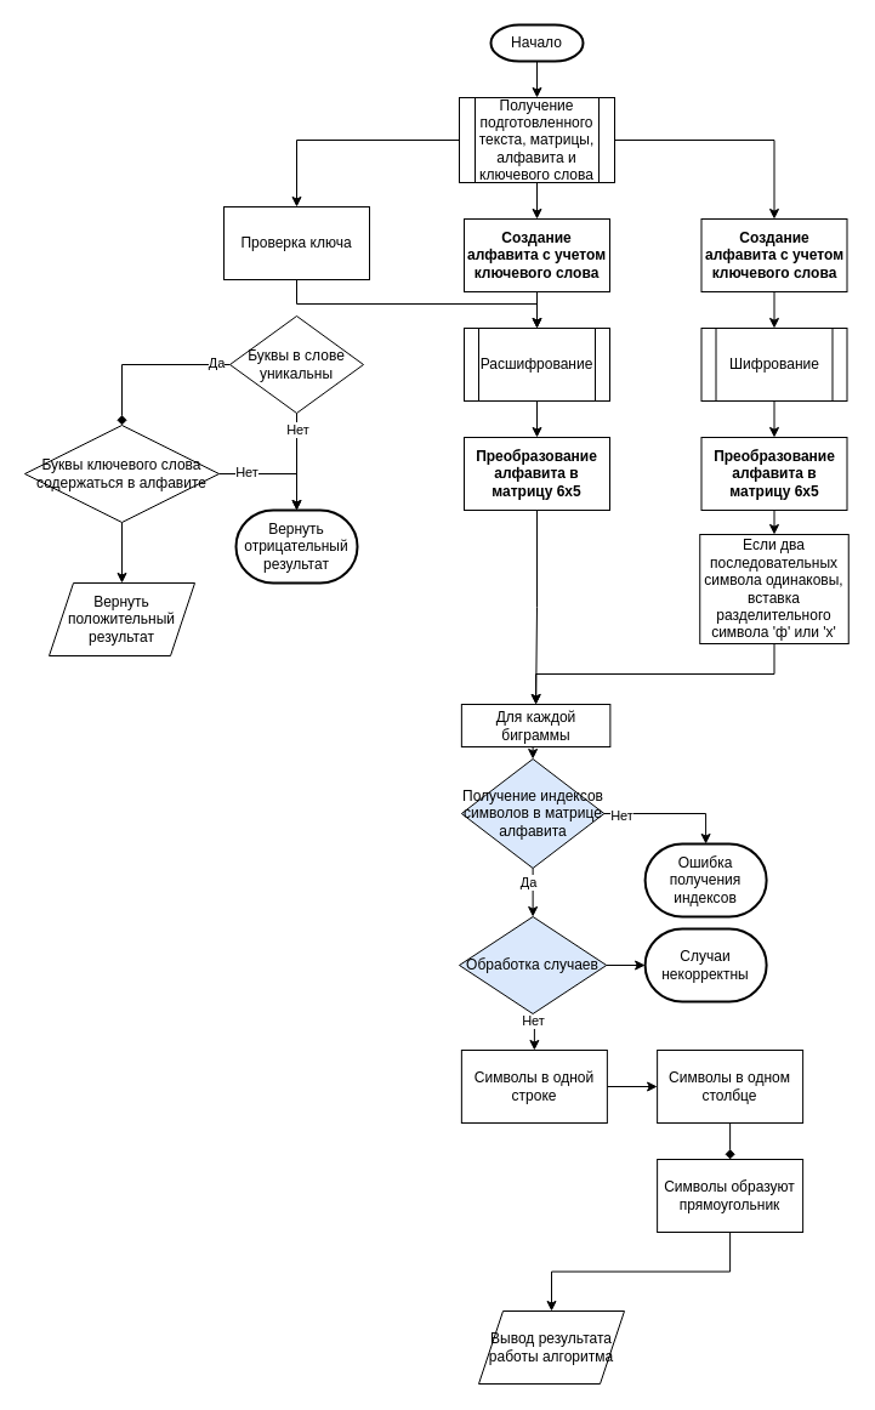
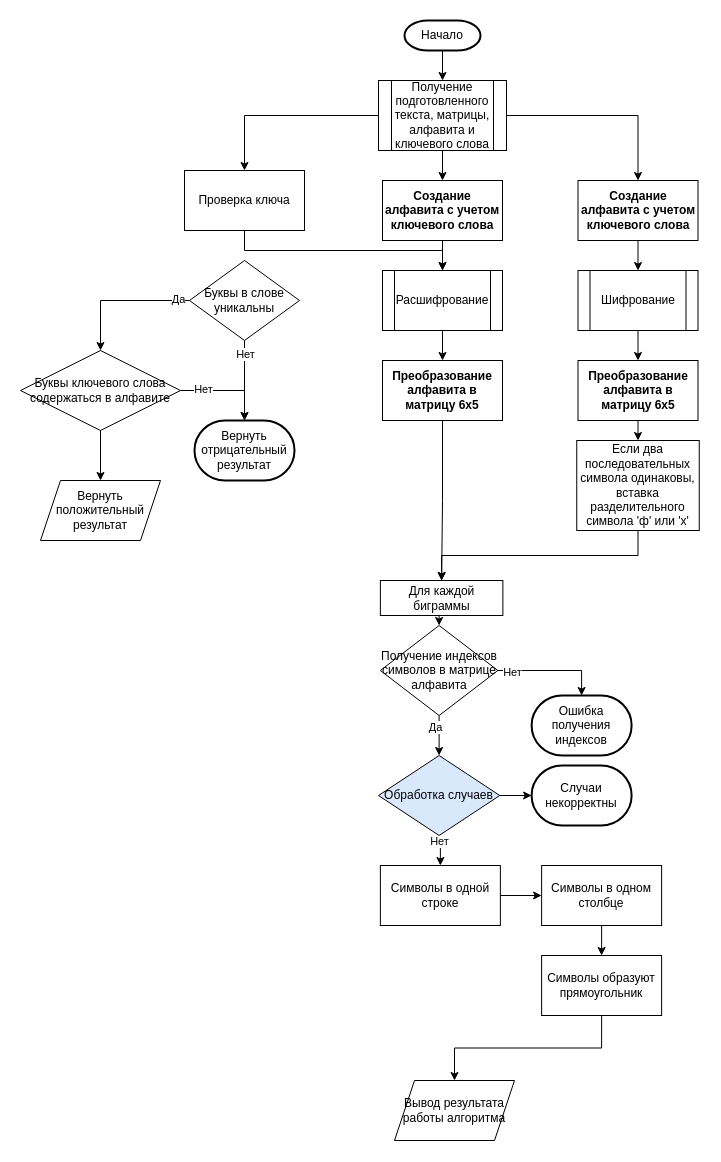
  <mxCell id="0" />
  <mxCell id="1" parent="0" />
  <mxCell id="2" style="edgeStyle=orthogonalEdgeStyle;rounded=0;orthogonalLoop=1;jettySize=auto;html=1;exitX=0.5;exitY=1;exitDx=0;exitDy=0;exitPerimeter=0;entryX=0.5;entryY=0;entryDx=0;entryDy=0;" edge="1" parent="1" source="3" target="7"><mxGeometry relative="1" as="geometry" /></mxCell>
  <mxCell id="3" value="Начало" style="strokeWidth=2;html=1;shape=mxgraph.flowchart.terminator;whiteSpace=wrap;" vertex="1" parent="1"><mxGeometry x="404" y="20" width="76" height="30" as="geometry" /></mxCell>
  <mxCell id="4" style="edgeStyle=orthogonalEdgeStyle;rounded=0;orthogonalLoop=1;jettySize=auto;html=1;exitX=0;exitY=0.5;exitDx=0;exitDy=0;entryX=0.5;entryY=0;entryDx=0;entryDy=0;" edge="1" parent="1" source="7" target="9"><mxGeometry relative="1" as="geometry" /></mxCell>
  <mxCell id="5" style="edgeStyle=orthogonalEdgeStyle;rounded=0;orthogonalLoop=1;jettySize=auto;html=1;exitX=1;exitY=0.5;exitDx=0;exitDy=0;entryX=0.5;entryY=0;entryDx=0;entryDy=0;" edge="1" parent="1" source="7" target="22"><mxGeometry relative="1" as="geometry" /></mxCell>
  <mxCell id="6" style="edgeStyle=orthogonalEdgeStyle;rounded=0;orthogonalLoop=1;jettySize=auto;html=1;exitX=0.5;exitY=1;exitDx=0;exitDy=0;entryX=0.5;entryY=0;entryDx=0;entryDy=0;" edge="1" parent="1" source="7" target="26"><mxGeometry relative="1" as="geometry" /></mxCell>
  <mxCell id="7" value="Получение подготовленного текста, матрицы, алфавита и ключевого слова" style="shape=process;whiteSpace=wrap;html=1;backgroundOutline=1;" vertex="1" parent="1"><mxGeometry x="378" y="80" width="128" height="70" as="geometry" /></mxCell>
  <mxCell id="8" style="edgeStyle=orthogonalEdgeStyle;rounded=0;orthogonalLoop=1;jettySize=auto;html=1;exitX=0.5;exitY=1;exitDx=0;exitDy=0;" edge="1" parent="1" source="9" target="30"><mxGeometry relative="1" as="geometry" /></mxCell>
  <mxCell id="9" value="Проверка ключа" style="rounded=0;whiteSpace=wrap;html=1;" vertex="1" parent="1"><mxGeometry x="184" y="170" width="120" height="60" as="geometry" /></mxCell>
- <mxCell id="10" style="edgeStyle=orthogonalEdgeStyle;rounded=0;orthogonalLoop=1;jettySize=auto;html=1;exitX=0;exitY=0.5;exitDx=0;exitDy=0;entryX=0.5;entryY=0;entryDx=0;entryDy=0;endArrow=diamond;" edge="1" parent="1" source="12" target="14"><mxGeometry relative="1" as="geometry" /></mxCell>
+ <mxCell id="10" style="edgeStyle=orthogonalEdgeStyle;rounded=0;orthogonalLoop=1;jettySize=auto;html=1;exitX=0;exitY=0.5;exitDx=0;exitDy=0;entryX=0.5;entryY=0;entryDx=0;entryDy=0;" edge="1" parent="1" source="12" target="14"><mxGeometry relative="1" as="geometry" /></mxCell>
  <mxCell id="11" value="Да" style="edgeLabel;html=1;align=center;verticalAlign=middle;resizable=0;points=[];" vertex="1" connectable="0" parent="10"><mxGeometry x="-0.827" y="-2" relative="1" as="geometry"><mxPoint as="offset" /></mxGeometry></mxCell>
  <mxCell id="12" value="Буквы в слове уникальны" style="rhombus;whiteSpace=wrap;html=1;" vertex="1" parent="1"><mxGeometry x="189" y="260" width="110" height="80" as="geometry" /></mxCell>
  <mxCell id="13" style="edgeStyle=orthogonalEdgeStyle;rounded=0;orthogonalLoop=1;jettySize=auto;html=1;exitX=0.5;exitY=1;exitDx=0;exitDy=0;entryX=0.5;entryY=0;entryDx=0;entryDy=0;" edge="1" parent="1" source="14" target="20"><mxGeometry relative="1" as="geometry" /></mxCell>
  <mxCell id="14" value="Буквы ключевого слова содержаться в алфавите" style="rhombus;whiteSpace=wrap;html=1;" vertex="1" parent="1"><mxGeometry x="20" y="350" width="160" height="80" as="geometry" /></mxCell>
  <mxCell id="15" value="Вернуть отрицательный результат" style="strokeWidth=2;html=1;shape=mxgraph.flowchart.terminator;whiteSpace=wrap;" vertex="1" parent="1"><mxGeometry x="194" y="420" width="100" height="60" as="geometry" /></mxCell>
  <mxCell id="16" style="edgeStyle=orthogonalEdgeStyle;rounded=0;orthogonalLoop=1;jettySize=auto;html=1;exitX=0.5;exitY=1;exitDx=0;exitDy=0;entryX=0.5;entryY=0;entryDx=0;entryDy=0;entryPerimeter=0;" edge="1" parent="1" source="12" target="15"><mxGeometry relative="1" as="geometry" /></mxCell>
  <mxCell id="17" value="Нет" style="edgeLabel;html=1;align=center;verticalAlign=middle;resizable=0;points=[];" vertex="1" connectable="0" parent="16"><mxGeometry x="-0.675" relative="1" as="geometry"><mxPoint as="offset" /></mxGeometry></mxCell>
  <mxCell id="18" style="edgeStyle=orthogonalEdgeStyle;rounded=0;orthogonalLoop=1;jettySize=auto;html=1;exitX=1;exitY=0.5;exitDx=0;exitDy=0;entryX=0.5;entryY=0;entryDx=0;entryDy=0;entryPerimeter=0;" edge="1" parent="1" source="14" target="15"><mxGeometry relative="1" as="geometry" /></mxCell>
  <mxCell id="19" value="Нет" style="edgeLabel;html=1;align=center;verticalAlign=middle;resizable=0;points=[];" vertex="1" connectable="0" parent="18"><mxGeometry x="-0.532" y="2" relative="1" as="geometry"><mxPoint as="offset" /></mxGeometry></mxCell>
  <mxCell id="20" value="Вернуть положительный результат" style="shape=parallelogram;perimeter=parallelogramPerimeter;whiteSpace=wrap;html=1;fixedSize=1;" vertex="1" parent="1"><mxGeometry y="480" width="120" height="60" as="geometry" x="40" /></mxCell>
  <mxCell id="21" style="edgeStyle=orthogonalEdgeStyle;rounded=0;orthogonalLoop=1;jettySize=auto;html=1;exitX=0.5;exitY=1;exitDx=0;exitDy=0;entryX=0.5;entryY=0;entryDx=0;entryDy=0;" edge="1" parent="1" source="22" target="28"><mxGeometry relative="1" as="geometry" /></mxCell>
  <mxCell id="22" value="&lt;strong&gt;Создание алфавита с учетом ключевого слова&lt;/strong&gt;" style="rounded=0;whiteSpace=wrap;html=1;" vertex="1" parent="1"><mxGeometry x="577.5" y="180" width="120" height="60" as="geometry" /></mxCell>
  <mxCell id="23" style="edgeStyle=orthogonalEdgeStyle;rounded=0;orthogonalLoop=1;jettySize=auto;html=1;exitX=0.5;exitY=1;exitDx=0;exitDy=0;entryX=0.5;entryY=0;entryDx=0;entryDy=0;" edge="1" parent="1" source="24" target="32"><mxGeometry relative="1" as="geometry" /></mxCell>
  <mxCell id="24" value="&lt;strong&gt;Преобразование алфавита в матрицу 6x5&lt;/strong&gt;" style="rounded=0;whiteSpace=wrap;html=1;" vertex="1" parent="1"><mxGeometry x="577.5" y="360" width="120" height="60" as="geometry" /></mxCell>
  <mxCell id="25" style="edgeStyle=orthogonalEdgeStyle;rounded=0;orthogonalLoop=1;jettySize=auto;html=1;exitX=0.5;exitY=1;exitDx=0;exitDy=0;entryX=0.5;entryY=0;entryDx=0;entryDy=0;" edge="1" parent="1" source="26" target="30"><mxGeometry relative="1" as="geometry" /></mxCell>
  <mxCell id="26" value="&lt;strong&gt;Создание алфавита с учетом ключевого слова&lt;/strong&gt;" style="rounded=0;whiteSpace=wrap;html=1;" vertex="1" parent="1"><mxGeometry x="382" y="180" width="120" height="60" as="geometry" /></mxCell>
  <mxCell id="27" style="edgeStyle=orthogonalEdgeStyle;rounded=0;orthogonalLoop=1;jettySize=auto;html=1;exitX=0.5;exitY=1;exitDx=0;exitDy=0;entryX=0.5;entryY=0;entryDx=0;entryDy=0;" edge="1" parent="1" source="28" target="24"><mxGeometry relative="1" as="geometry" /></mxCell>
  <mxCell id="28" value="Шифрование" style="shape=process;whiteSpace=wrap;html=1;backgroundOutline=1;" vertex="1" parent="1"><mxGeometry x="577.5" y="270" width="120" height="60" as="geometry" /></mxCell>
  <mxCell id="29" style="edgeStyle=orthogonalEdgeStyle;rounded=0;orthogonalLoop=1;jettySize=auto;html=1;exitX=0.5;exitY=1;exitDx=0;exitDy=0;entryX=0.5;entryY=0;entryDx=0;entryDy=0;" edge="1" parent="1" source="30" target="54"><mxGeometry relative="1" as="geometry" /></mxCell>
  <mxCell id="30" value="Расшифрование" style="shape=process;whiteSpace=wrap;html=1;backgroundOutline=1;" vertex="1" parent="1"><mxGeometry x="382" y="270" width="120" height="60" as="geometry" /></mxCell>
  <mxCell id="31" style="edgeStyle=orthogonalEdgeStyle;rounded=0;orthogonalLoop=1;jettySize=auto;html=1;exitX=0.5;exitY=1;exitDx=0;exitDy=0;entryX=0.5;entryY=0;entryDx=0;entryDy=0;" edge="1" parent="1" source="32" target="34"><mxGeometry relative="1" as="geometry" /></mxCell>
  <mxCell id="32" value="Если два последовательных символа одинаковы, вставка разделительного символа 'ф' или 'х'" style="rounded=0;whiteSpace=wrap;html=1;" vertex="1" parent="1"><mxGeometry x="576.25" y="440" width="122.5" height="90" as="geometry" /></mxCell>
  <mxCell id="33" style="edgeStyle=orthogonalEdgeStyle;rounded=0;orthogonalLoop=1;jettySize=auto;html=1;exitX=0.5;exitY=1;exitDx=0;exitDy=0;entryX=0.5;entryY=0;entryDx=0;entryDy=0;" edge="1" parent="1" source="34" target="37"><mxGeometry relative="1" as="geometry" /></mxCell>
  <mxCell id="34" value="Для каждой биграммы" style="rounded=0;whiteSpace=wrap;html=1;" vertex="1" parent="1"><mxGeometry x="379.87" y="580" width="122.5" height="35" as="geometry" /></mxCell>
  <mxCell id="35" style="edgeStyle=orthogonalEdgeStyle;rounded=0;orthogonalLoop=1;jettySize=auto;html=1;exitX=0.5;exitY=1;exitDx=0;exitDy=0;entryX=0.5;entryY=0;entryDx=0;entryDy=0;" edge="1" parent="1" source="37" target="43"><mxGeometry relative="1" as="geometry" /></mxCell>
  <mxCell id="36" value="Да" style="edgeLabel;html=1;align=center;verticalAlign=middle;resizable=0;points=[];" vertex="1" connectable="0" parent="35"><mxGeometry x="-0.45" y="-4" relative="1" as="geometry"><mxPoint as="offset" /></mxGeometry></mxCell>
- <mxCell id="37" value="Получение индексов символов в матрице алфавита" style="rhombus;whiteSpace=wrap;html=1;fillColor=#dae8fc;" vertex="1" parent="1"><mxGeometry x="379.87" y="625" width="117.5" height="90" as="geometry" /></mxCell>
+ <mxCell id="37" value="Получение индексов символов в матрице алфавита" style="rhombus;whiteSpace=wrap;html=1;" vertex="1" parent="1"><mxGeometry x="379.87" y="625" width="117.5" height="90" as="geometry" /></mxCell>
  <mxCell id="38" value="Ошибка получения индексов" style="strokeWidth=2;html=1;shape=mxgraph.flowchart.terminator;whiteSpace=wrap;" vertex="1" parent="1"><mxGeometry x="531.12" y="695" width="100" height="60" as="geometry" /></mxCell>
  <mxCell id="39" style="edgeStyle=orthogonalEdgeStyle;rounded=0;orthogonalLoop=1;jettySize=auto;html=1;exitX=1;exitY=0.5;exitDx=0;exitDy=0;entryX=0.5;entryY=0;entryDx=0;entryDy=0;entryPerimeter=0;" edge="1" parent="1" source="37" target="38"><mxGeometry relative="1" as="geometry" /></mxCell>
  <mxCell id="40" value="Нет" style="edgeLabel;html=1;align=center;verticalAlign=middle;resizable=0;points=[];" vertex="1" connectable="0" parent="39"><mxGeometry x="-0.747" y="-1" relative="1" as="geometry"><mxPoint as="offset" /></mxGeometry></mxCell>
  <mxCell id="41" style="edgeStyle=orthogonalEdgeStyle;rounded=0;orthogonalLoop=1;jettySize=auto;html=1;exitX=0.5;exitY=1;exitDx=0;exitDy=0;entryX=0.5;entryY=0;entryDx=0;entryDy=0;" edge="1" parent="1" source="43" target="45"><mxGeometry relative="1" as="geometry" /></mxCell>
  <mxCell id="42" value="Нет" style="edgeLabel;html=1;align=center;verticalAlign=middle;resizable=0;points=[];" vertex="1" connectable="0" parent="41"><mxGeometry x="-0.534" y="-1" relative="1" as="geometry"><mxPoint as="offset" /></mxGeometry></mxCell>
  <mxCell id="43" value="Обработка случаев" style="rhombus;whiteSpace=wrap;html=1;fillColor=#dae8fc;" vertex="1" parent="1"><mxGeometry x="378" y="755" width="121.25" height="80" as="geometry" /></mxCell>
  <mxCell id="44" style="edgeStyle=orthogonalEdgeStyle;rounded=0;orthogonalLoop=1;jettySize=auto;html=1;exitX=1;exitY=0.5;exitDx=0;exitDy=0;entryX=0;entryY=0.5;entryDx=0;entryDy=0;" edge="1" parent="1" source="45" target="47"><mxGeometry relative="1" as="geometry" /></mxCell>
  <mxCell id="45" value="Символы в одной строке" style="rounded=0;whiteSpace=wrap;html=1;" vertex="1" parent="1"><mxGeometry x="379.87" y="865" width="120" height="60" as="geometry" /></mxCell>
- <mxCell id="46" style="edgeStyle=orthogonalEdgeStyle;rounded=0;orthogonalLoop=1;jettySize=auto;html=1;exitX=0.5;exitY=1;exitDx=0;exitDy=0;entryX=0.5;entryY=0;entryDx=0;entryDy=0;endArrow=diamond;" edge="1" parent="1" source="47" target="49"><mxGeometry relative="1" as="geometry" /></mxCell>
+ <mxCell id="46" style="edgeStyle=orthogonalEdgeStyle;rounded=0;orthogonalLoop=1;jettySize=auto;html=1;exitX=0.5;exitY=1;exitDx=0;exitDy=0;entryX=0.5;entryY=0;entryDx=0;entryDy=0;" edge="1" parent="1" source="47" target="49"><mxGeometry relative="1" as="geometry" /></mxCell>
  <mxCell id="47" value="Символы в одном столбце" style="rounded=0;whiteSpace=wrap;html=1;" vertex="1" parent="1"><mxGeometry x="541.12" y="865" width="120" height="60" as="geometry" /></mxCell>
  <mxCell id="48" style="edgeStyle=orthogonalEdgeStyle;rounded=0;orthogonalLoop=1;jettySize=auto;html=1;exitX=0.5;exitY=1;exitDx=0;exitDy=0;entryX=0.5;entryY=0;entryDx=0;entryDy=0;" edge="1" parent="1" source="49" target="52"><mxGeometry relative="1" as="geometry" /></mxCell>
  <mxCell id="49" value="Символы образуют прямоугольник" style="rounded=0;whiteSpace=wrap;html=1;" vertex="1" parent="1"><mxGeometry x="541.12" y="955" width="120" height="60" as="geometry" /></mxCell>
  <mxCell id="50" value="Случаи некорректны" style="strokeWidth=2;html=1;shape=mxgraph.flowchart.terminator;whiteSpace=wrap;" vertex="1" parent="1"><mxGeometry x="531.12" y="765" width="100" height="60" as="geometry" /></mxCell>
  <mxCell id="51" style="edgeStyle=orthogonalEdgeStyle;rounded=0;orthogonalLoop=1;jettySize=auto;html=1;exitX=1;exitY=0.5;exitDx=0;exitDy=0;entryX=0;entryY=0.5;entryDx=0;entryDy=0;entryPerimeter=0;" edge="1" parent="1" source="43" target="50"><mxGeometry relative="1" as="geometry" /></mxCell>
  <mxCell id="52" value="Вывод результата работы алгоритма" style="shape=parallelogram;perimeter=parallelogramPerimeter;whiteSpace=wrap;html=1;fixedSize=1;" vertex="1" parent="1"><mxGeometry x="394" y="1080" width="120" height="60" as="geometry" /></mxCell>
  <mxCell id="53" style="edgeStyle=orthogonalEdgeStyle;rounded=0;orthogonalLoop=1;jettySize=auto;html=1;exitX=0.5;exitY=1;exitDx=0;exitDy=0;entryX=0.5;entryY=0;entryDx=0;entryDy=0;" edge="1" parent="1" source="54" target="34"><mxGeometry relative="1" as="geometry" /></mxCell>
  <mxCell id="54" value="&lt;strong&gt;Преобразование алфавита в матрицу 6x5&lt;/strong&gt;" style="rounded=0;whiteSpace=wrap;html=1;" vertex="1" parent="1"><mxGeometry x="382" y="360" width="120" height="60" as="geometry" /></mxCell>
